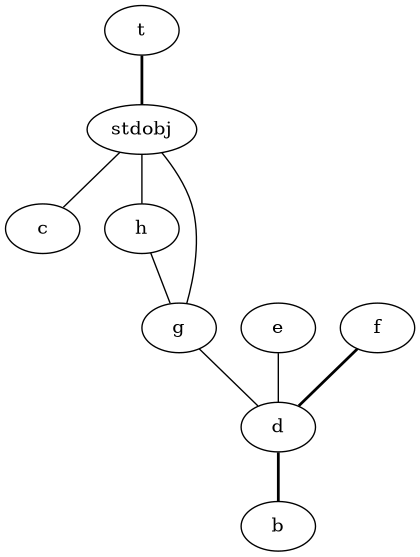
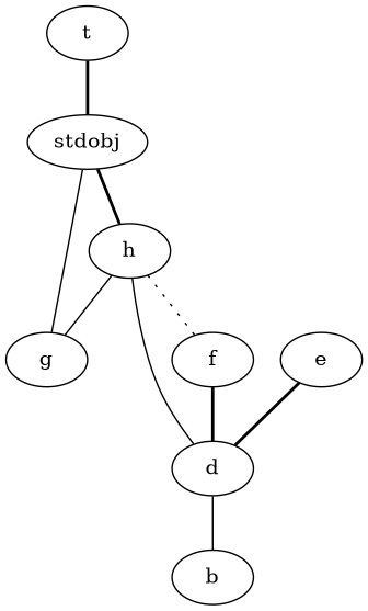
  graph {
    edge [style=solid]
    t
    stdobj
-   c
    h
    g
    e
    d
    f
    b
    t -- stdobj [style=bold]
-   stdobj -- c
-   stdobj -- h
+   stdobj -- h [style=bold]
    stdobj -- g
    h -- g
-   g -- d
-   e -- d
-   d -- b [style=bold]
+   h -- f [style=dotted]
+   h -- d
+   e -- d [style=bold]
+   d -- b
    f -- d [style=bold]
  }
